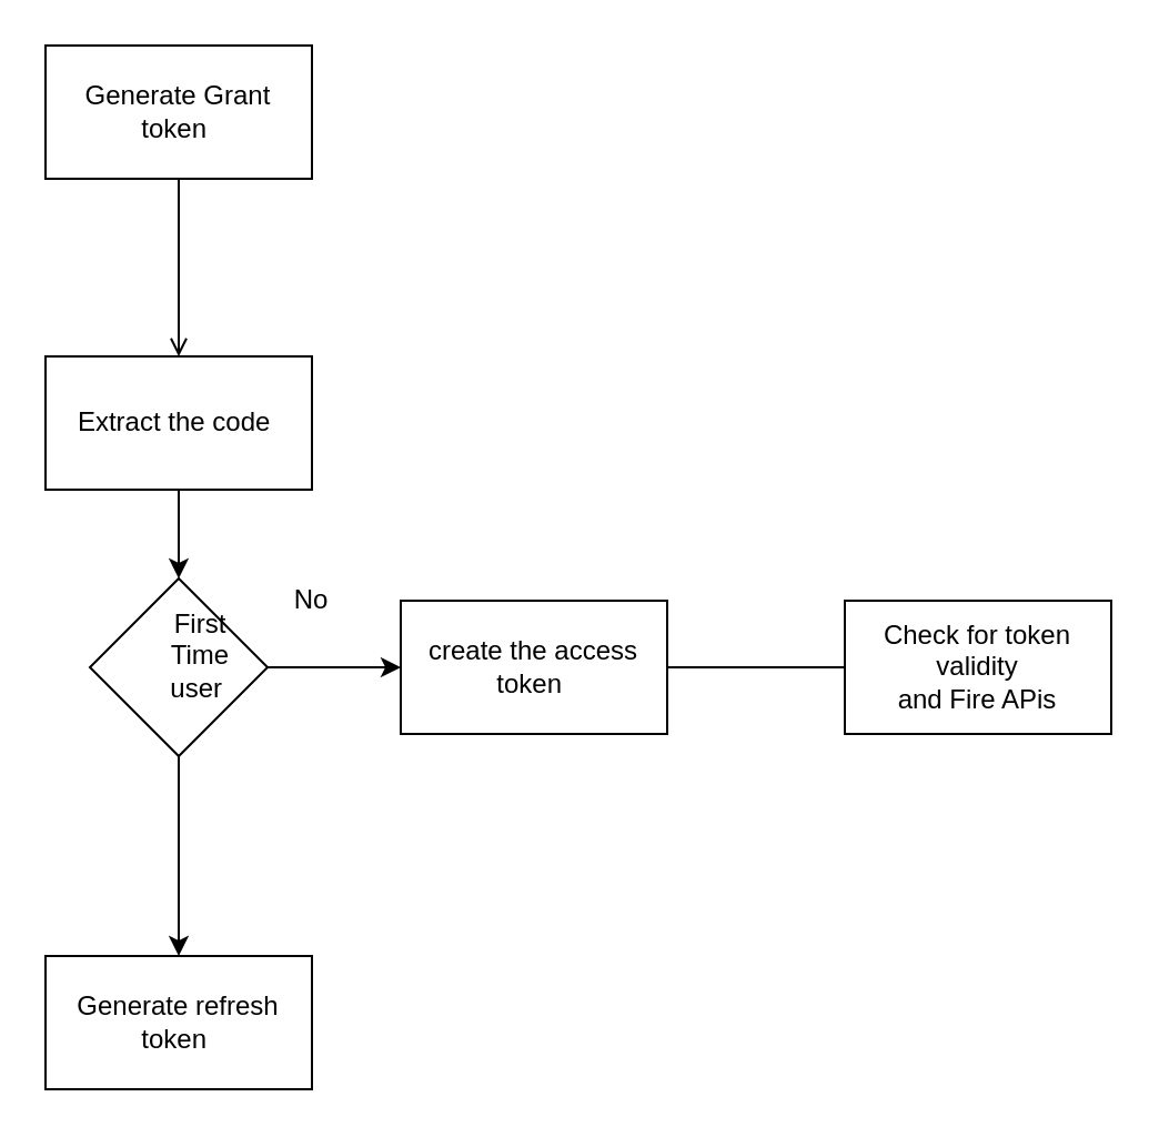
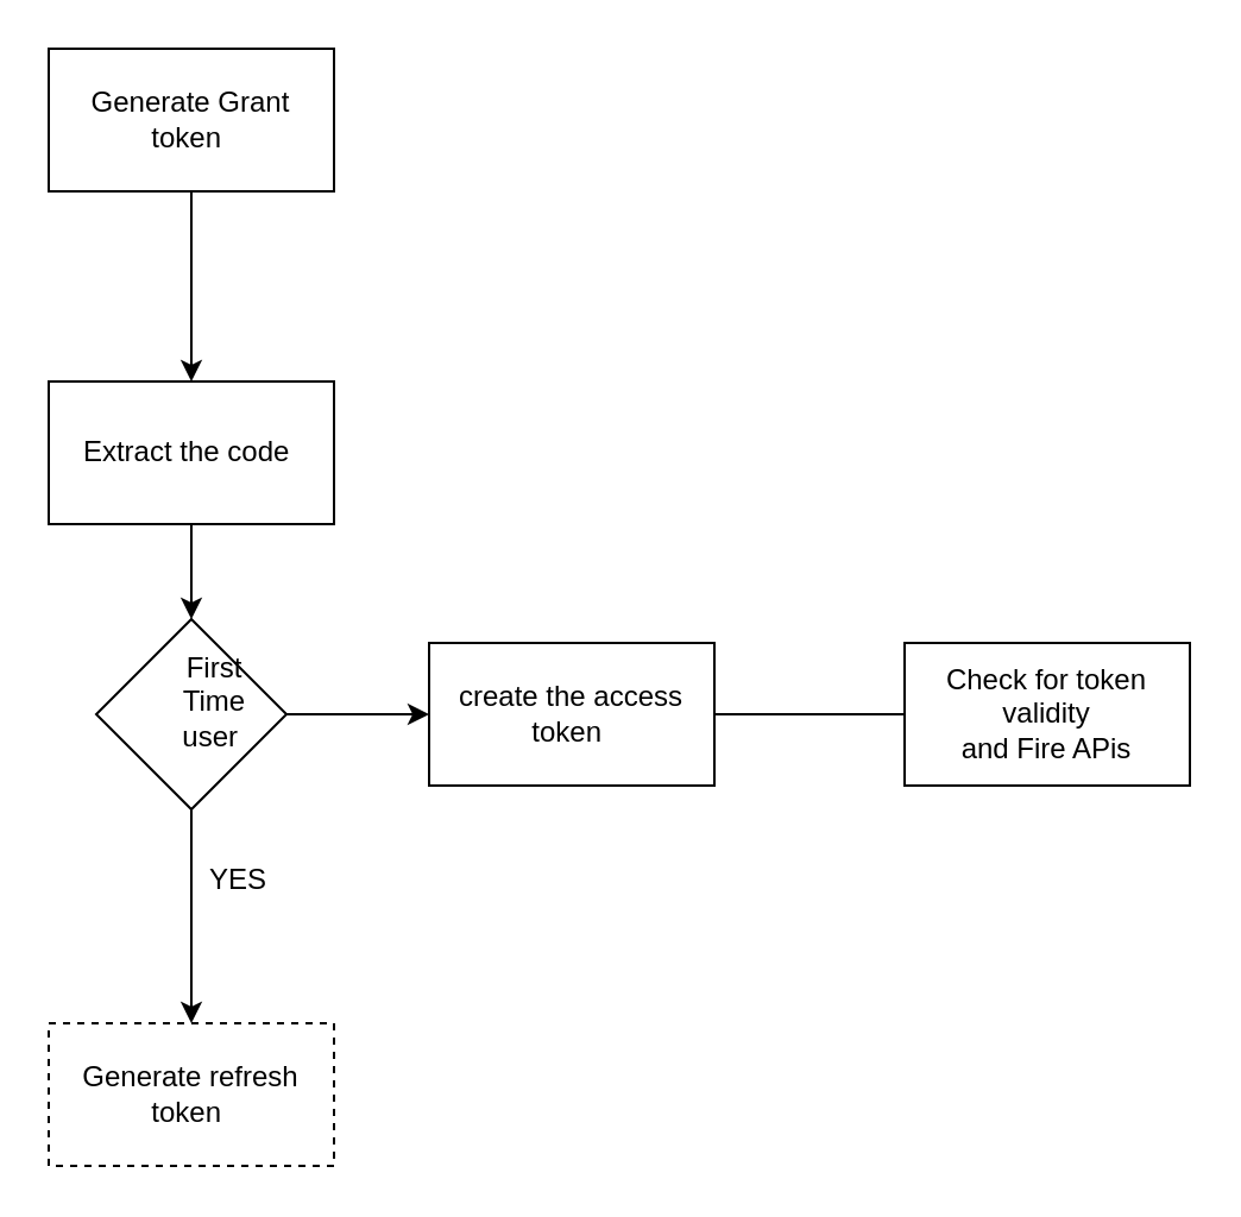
  <mxCell id="0" />
  <mxCell id="1" parent="0" />
- <mxCell id="2" value="" style="edgeStyle=orthogonalEdgeStyle;rounded=0;orthogonalLoop=1;jettySize=auto;html=1;endArrow=open;" edge="1" parent="1" source="3" target="5"><mxGeometry relative="1" as="geometry" /></mxCell>
+ <mxCell id="2" value="" style="edgeStyle=orthogonalEdgeStyle;rounded=0;orthogonalLoop=1;jettySize=auto;html=1;" edge="1" parent="1" source="3" target="5"><mxGeometry relative="1" as="geometry" /></mxCell>
  <mxCell id="3" value="Generate Grant token&amp;nbsp;" style="rounded=0;whiteSpace=wrap;html=1;" vertex="1" parent="1"><mxGeometry x="20" y="20" width="120" height="60" as="geometry" /></mxCell>
  <mxCell id="4" value="" style="edgeStyle=orthogonalEdgeStyle;rounded=0;orthogonalLoop=1;jettySize=auto;html=1;" edge="1" parent="1" source="5" target="8"><mxGeometry relative="1" as="geometry"><mxPoint x="80" y="300" as="targetPoint" /></mxGeometry></mxCell>
  <mxCell id="5" value="Extract the code&amp;nbsp;" style="rounded=0;whiteSpace=wrap;html=1;" vertex="1" parent="1"><mxGeometry x="20" y="160" width="120" height="60" as="geometry" /></mxCell>
  <mxCell id="6" value="" style="edgeStyle=orthogonalEdgeStyle;rounded=0;orthogonalLoop=1;jettySize=auto;html=1;" edge="1" parent="1" source="8" target="10"><mxGeometry relative="1" as="geometry" /></mxCell>
  <mxCell id="7" value="" style="edgeStyle=orthogonalEdgeStyle;rounded=0;orthogonalLoop=1;jettySize=auto;html=1;" edge="1" parent="1" source="8" target="13"><mxGeometry relative="1" as="geometry" /></mxCell>
  <mxCell id="8" value="" style="rhombus;whiteSpace=wrap;html=1;" vertex="1" parent="1"><mxGeometry x="40" y="260" width="80" height="80" as="geometry" /></mxCell>
  <mxCell id="9" value="First Time user&amp;nbsp;" style="text;html=1;strokeColor=none;fillColor=none;align=center;verticalAlign=middle;whiteSpace=wrap;rounded=0;" vertex="1" parent="1"><mxGeometry x="70" y="285" width="40" height="20" as="geometry" /></mxCell>
- <mxCell id="10" value="Generate refresh token&amp;nbsp;" style="whiteSpace=wrap;html=1;" vertex="1" parent="1"><mxGeometry x="20" y="430" width="120" height="60" as="geometry" /></mxCell>
+ <mxCell id="10" value="Generate refresh token&amp;nbsp;" style="whiteSpace=wrap;html=1;dashed=1;" vertex="1" parent="1"><mxGeometry x="20" y="430" width="120" height="60" as="geometry" /></mxCell>
+ <mxCell id="11" value="YES" style="text;html=1;strokeColor=none;fillColor=none;align=center;verticalAlign=middle;whiteSpace=wrap;rounded=0;" vertex="1" parent="1"><mxGeometry x="80" y="360" width="40" height="20" as="geometry" /></mxCell>
  <mxCell id="12" value="" style="edgeStyle=orthogonalEdgeStyle;rounded=0;orthogonalLoop=1;jettySize=auto;html=1;endArrow=none;" edge="1" parent="1" source="13" target="15"><mxGeometry relative="1" as="geometry" /></mxCell>
  <mxCell id="13" value="create the access token&amp;nbsp;" style="whiteSpace=wrap;html=1;" vertex="1" parent="1"><mxGeometry x="180" y="270" width="120" height="60" as="geometry" /></mxCell>
- <mxCell id="14" value="No" style="text;html=1;strokeColor=none;fillColor=none;align=center;verticalAlign=middle;whiteSpace=wrap;rounded=0;" vertex="1" parent="1"><mxGeometry x="120" y="260" width="40" height="20" as="geometry" /></mxCell>
  <mxCell id="15" value="Check for token validity&lt;br&gt;and Fire APis" style="whiteSpace=wrap;html=1;" vertex="1" parent="1"><mxGeometry x="380" y="270" width="120" height="60" as="geometry" /></mxCell>
